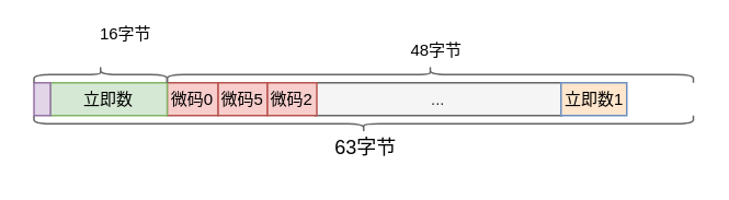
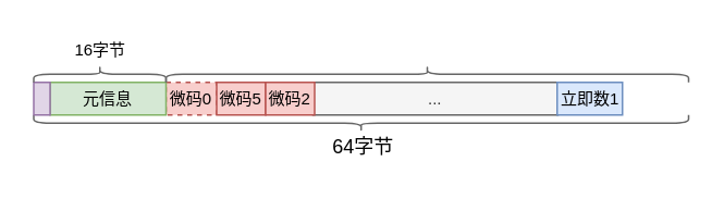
  <mxCell id="0" />
  <mxCell id="1" parent="0" />
  <mxCell id="2" value="" style="shape=curlyBracket;whiteSpace=wrap;html=1;rounded=1;labelPosition=left;verticalLabelPosition=middle;align=right;verticalAlign=middle;fillColor=#f5f5f5;fontColor=#333333;strokeColor=#666666;direction=north;" vertex="1" parent="1"><mxGeometry x="20" y="70" width="401" height="10" as="geometry" /></mxCell>
- <mxCell id="3" value="63字节" style="text;html=1;strokeColor=none;fillColor=none;align=center;verticalAlign=middle;whiteSpace=wrap;rounded=0;" vertex="1" parent="1"><mxGeometry x="192" y="80" width="60" height="20" as="geometry" /></mxCell>
- <mxCell id="4" value="&lt;font style=&quot;font-size: 10px;&quot; face=&quot;Helvetica&quot;&gt;微码0&lt;/font&gt;" style="rounded=0;whiteSpace=wrap;html=1;fontFamily=mono;fillColor=#f8cecc;strokeColor=#b85450;gradientColor=none;gradientDirection=west;" vertex="1" parent="1"><mxGeometry x="101" y="50" width="31" height="20" as="geometry" /></mxCell>
+ <mxCell id="3" value="64字节" style="text;html=1;strokeColor=none;fillColor=none;align=center;verticalAlign=middle;whiteSpace=wrap;rounded=0;" vertex="1" parent="1"><mxGeometry x="192" y="80" width="60" height="20" as="geometry" /></mxCell>
+ <mxCell id="4" value="&lt;font style=&quot;font-size: 10px;&quot; face=&quot;Helvetica&quot;&gt;微码0&lt;/font&gt;" style="rounded=0;whiteSpace=wrap;html=1;fontFamily=mono;fillColor=#f8cecc;strokeColor=#b85450;gradientColor=none;gradientDirection=west;dashed=1;" vertex="1" parent="1"><mxGeometry x="101" y="50" width="31" height="20" as="geometry" /></mxCell>
  <mxCell id="5" value="&lt;font face=&quot;Helvetica&quot;&gt;&lt;span style=&quot;font-size: 10px;&quot;&gt;微码5&lt;/span&gt;&lt;/font&gt;" style="rounded=0;whiteSpace=wrap;html=1;fontFamily=mono;fillColor=#f8cecc;strokeColor=#b85450;gradientColor=none;gradientDirection=west;" vertex="1" parent="1"><mxGeometry x="132" y="50" width="30" height="20" as="geometry" /></mxCell>
  <mxCell id="6" value="&lt;font face=&quot;Helvetica&quot;&gt;&lt;span style=&quot;font-size: 10px;&quot;&gt;...&lt;/span&gt;&lt;/font&gt;" style="rounded=0;whiteSpace=wrap;html=1;fontFamily=mono;fillColor=#f5f5f5;strokeColor=#666666;gradientDirection=west;fontColor=#333333;" vertex="1" parent="1"><mxGeometry x="191" y="50" width="150" height="20" as="geometry" /></mxCell>
- <mxCell id="7" value="&lt;font style=&quot;font-size: 10px;&quot; face=&quot;Helvetica&quot;&gt;立即数1&lt;/font&gt;" style="rounded=0;whiteSpace=wrap;html=1;fontFamily=mono;fillColor=#ffe6cc;strokeColor=#6c8ebf;gradientDirection=west;" vertex="1" parent="1"><mxGeometry x="340.5" y="50" width="40" height="20" as="geometry" /></mxCell>
- <mxCell id="8" value="&lt;font face=&quot;Helvetica&quot;&gt;&lt;span style=&quot;font-size: 10px;&quot;&gt;立即数&lt;/span&gt;&lt;/font&gt;" style="rounded=0;whiteSpace=wrap;html=1;fontFamily=mono;fillColor=#d5e8d4;strokeColor=#82b366;gradientDirection=west;" vertex="1" parent="1"><mxGeometry x="30" y="50" width="71" height="20" as="geometry" /></mxCell>
+ <mxCell id="7" value="&lt;font style=&quot;font-size: 10px;&quot; face=&quot;Helvetica&quot;&gt;立即数1&lt;/font&gt;" style="rounded=0;whiteSpace=wrap;html=1;fontFamily=mono;fillColor=#dae8fc;strokeColor=#6c8ebf;gradientDirection=west;" vertex="1" parent="1"><mxGeometry x="340.5" y="50" width="40" height="20" as="geometry" /></mxCell>
+ <mxCell id="8" value="&lt;font face=&quot;Helvetica&quot;&gt;&lt;span style=&quot;font-size: 10px;&quot;&gt;元信息&lt;/span&gt;&lt;/font&gt;" style="rounded=0;whiteSpace=wrap;html=1;fontFamily=mono;fillColor=#d5e8d4;strokeColor=#82b366;gradientDirection=west;" vertex="1" parent="1"><mxGeometry x="30" y="50" width="71" height="20" as="geometry" /></mxCell>
  <mxCell id="9" value="" style="rounded=0;whiteSpace=wrap;html=1;fontFamily=mono;fillColor=#e1d5e7;strokeColor=#9673a6;gradientDirection=west;" vertex="1" parent="1"><mxGeometry x="20" y="50" width="10" height="20" as="geometry" /></mxCell>
  <mxCell id="10" value="" style="shape=curlyBracket;whiteSpace=wrap;html=1;rounded=1;labelPosition=left;verticalLabelPosition=middle;align=right;verticalAlign=middle;fillColor=#f5f5f5;fontColor=#333333;strokeColor=#666666;direction=south;" vertex="1" parent="1"><mxGeometry x="101" y="40" width="320" height="10" as="geometry" /></mxCell>
  <mxCell id="11" value="" style="shape=curlyBracket;whiteSpace=wrap;html=1;rounded=1;labelPosition=left;verticalLabelPosition=middle;align=right;verticalAlign=middle;fillColor=#f5f5f5;fontColor=#333333;strokeColor=#666666;direction=south;" vertex="1" parent="1"><mxGeometry x="20" y="40" width="81" height="10" as="geometry" /></mxCell>
- <mxCell id="12" value="&lt;font style=&quot;font-size: 10px;&quot;&gt;16字节&lt;/font&gt;" style="text;html=1;strokeColor=none;fillColor=none;align=center;verticalAlign=middle;whiteSpace=wrap;rounded=0;" vertex="1" parent="1"><mxGeometry x="46" y="10" width="60" height="20" as="geometry" /></mxCell>
- <mxCell id="13" value="&lt;font style=&quot;font-size: 10px;&quot;&gt;48字节&lt;/font&gt;" style="text;html=1;strokeColor=none;fillColor=none;align=center;verticalAlign=middle;whiteSpace=wrap;rounded=0;" vertex="1" parent="1"><mxGeometry x="235" y="20" width="60" height="20" as="geometry" /></mxCell>
+ <mxCell id="12" value="&lt;font style=&quot;font-size: 10px;&quot;&gt;16字节&lt;/font&gt;" style="text;html=1;strokeColor=none;fillColor=none;align=center;verticalAlign=middle;whiteSpace=wrap;rounded=0;" vertex="1" parent="1"><mxGeometry x="31" y="20" width="60" height="20" as="geometry" /></mxCell>
  <mxCell id="14" value="&lt;font face=&quot;Helvetica&quot;&gt;&lt;span style=&quot;font-size: 10px;&quot;&gt;微码2&lt;/span&gt;&lt;/font&gt;" style="rounded=0;whiteSpace=wrap;html=1;fontFamily=mono;fillColor=#f8cecc;strokeColor=#b85450;gradientColor=none;gradientDirection=west;" vertex="1" parent="1"><mxGeometry x="162" y="50" width="30" height="20" as="geometry" /></mxCell>
